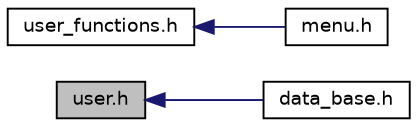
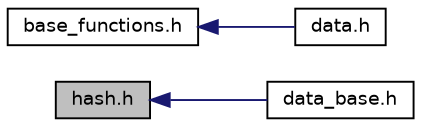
  digraph {
    rankdir=LR
    node [color=black fillcolor=white fontname=Helvetica fontsize=10 shape=record style=filled]
    edge [color=midnightblue dir=back fontname=Helvetica fontsize=10 labelfontname=Helvetica labelfontsize=10 style=solid]
-   n1 [fillcolor=grey75 fontcolor=black height=0.2 label="user.h" width=0.4]
+   n1 [fillcolor=grey75 fontcolor=black height=0.2 label="hash.h" width=0.4]
    n2 [height=0.2 label="data_base.h" width=0.4]
-   n3 [height=0.2 label="user_functions.h" width=0.4]
-   n4 [height=0.2 label="menu.h" width=0.4]
+   n3 [height=0.2 label="base_functions.h" width=0.4]
+   n4 [height=0.2 label="data.h" width=0.4]
    n1 -> n2
    n3 -> n4
  }
